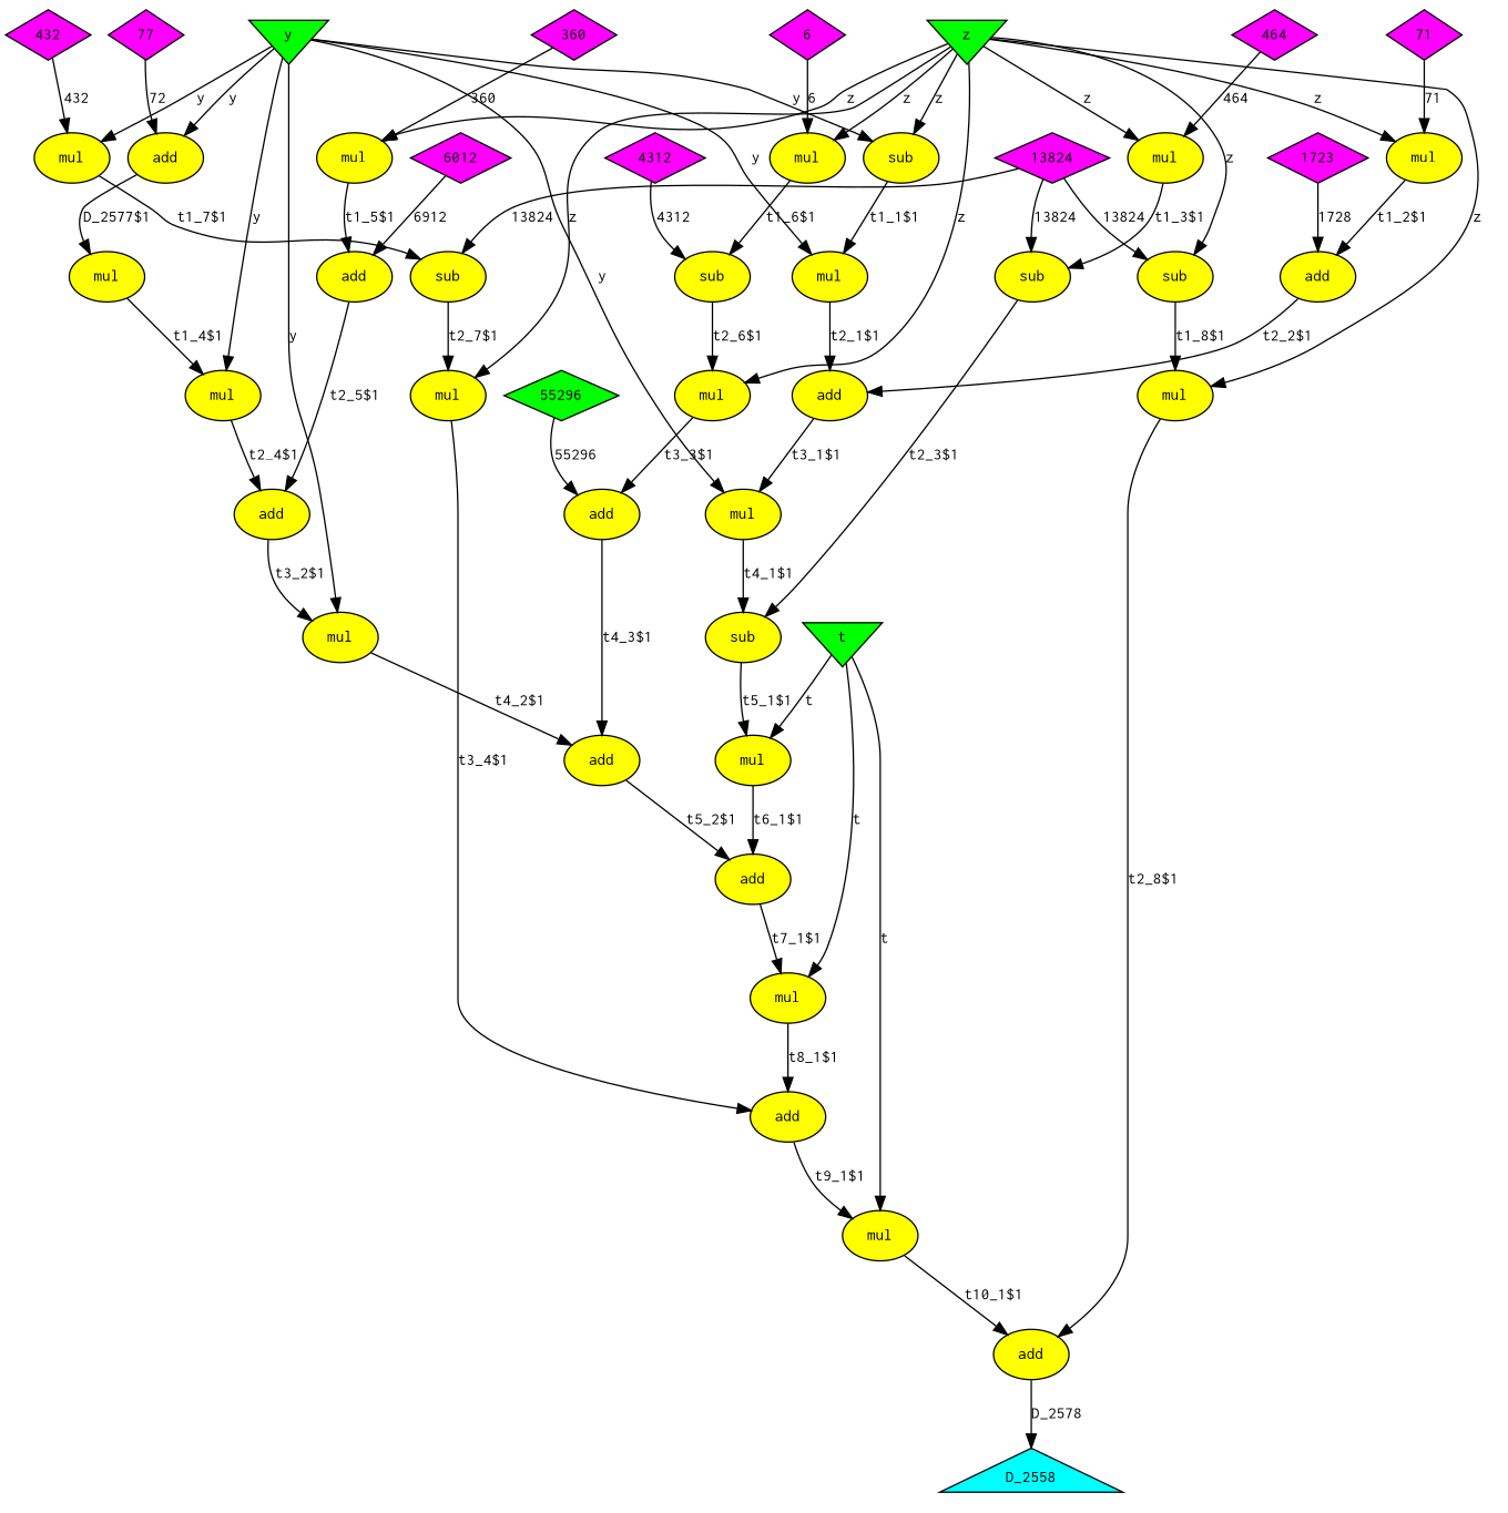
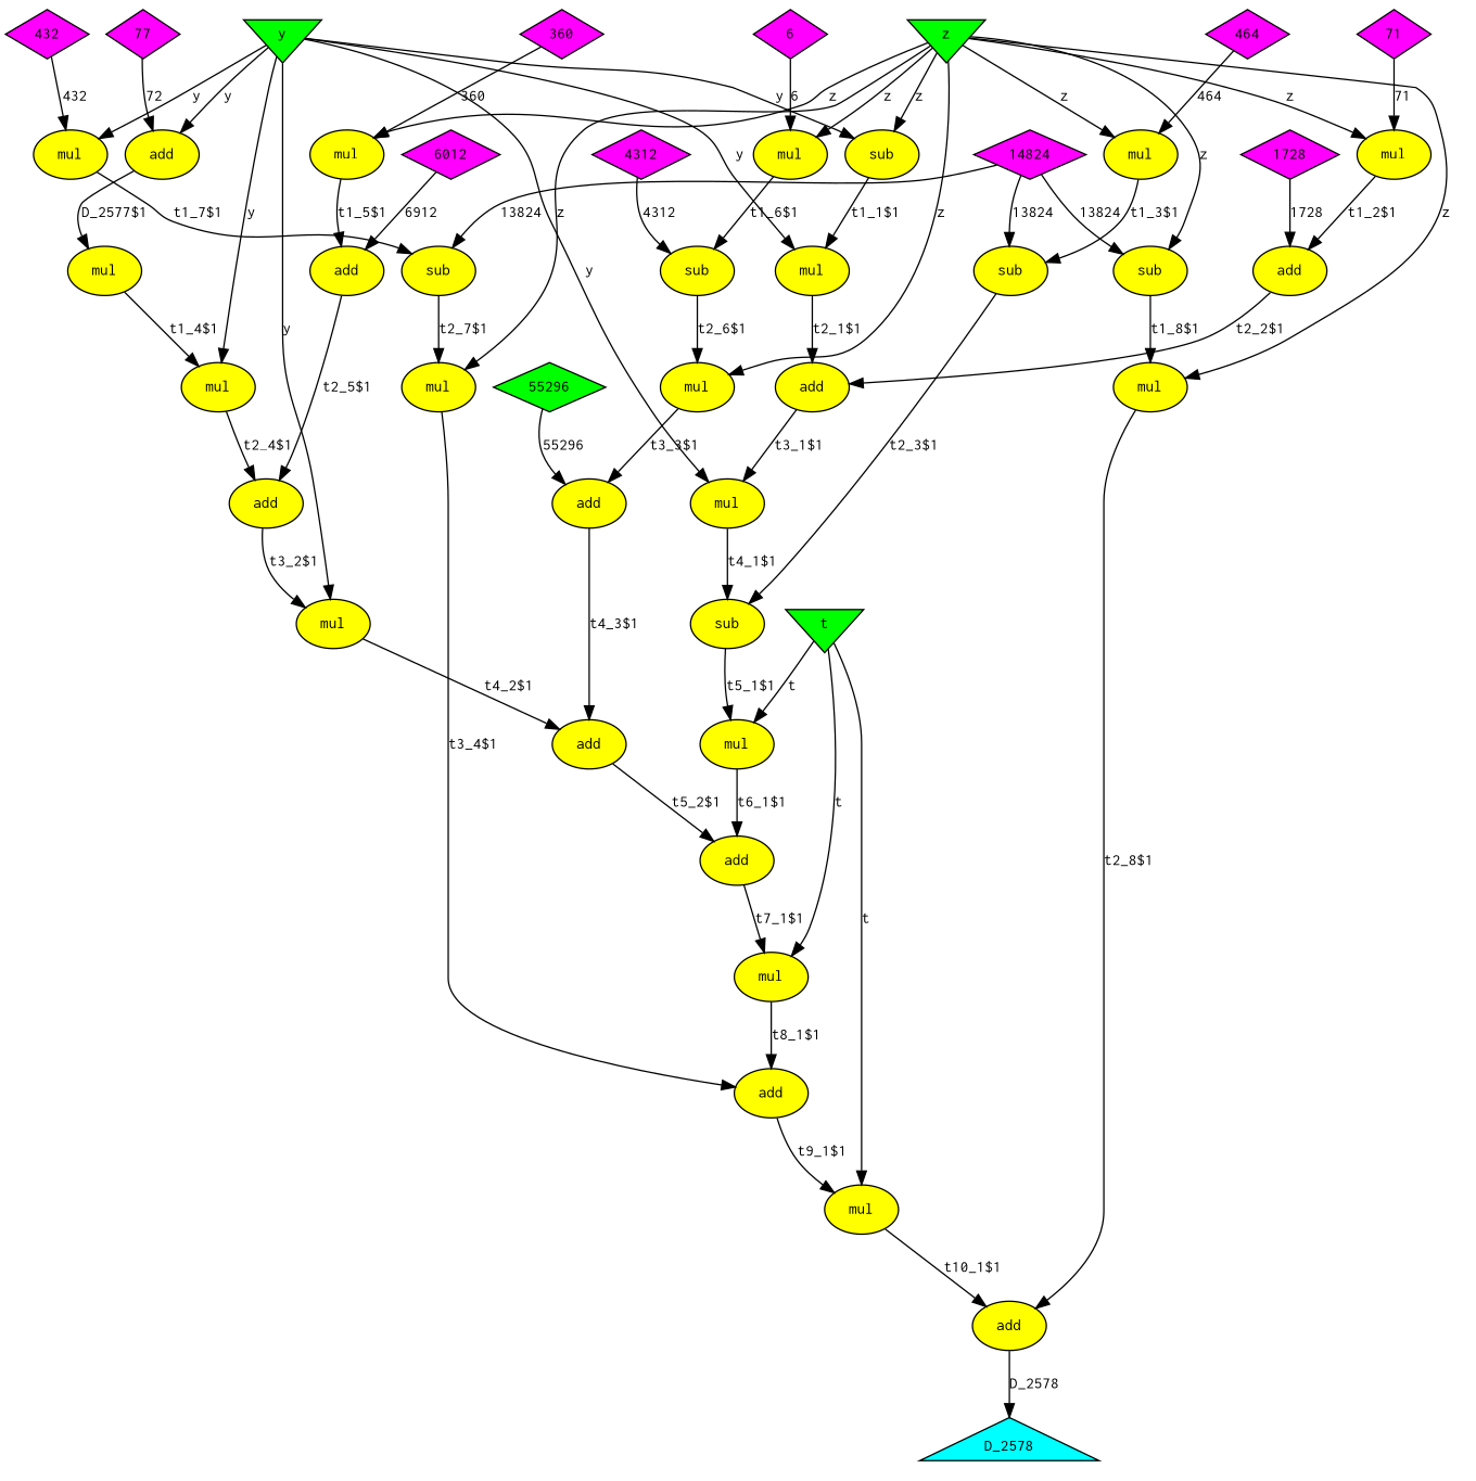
  digraph {
    nodesep=0.175
    rankdir=TB
    node [argix=-1 dataspec=na fillcolor=yellow fontname=Courier fontsize=12 ntype=operation shape=ellipse style=filled]
    edge [argix=-1 dataspec=s32 etype=D fontname=Courier fontsize=12 order=1 vtype=localvar]
-   n1 [argix=0 dataspec=s32 fillcolor=cyan label=D_2558 ntype=outvar shape=triangle]
+   n1 [argix=0 dataspec=s32 fillcolor=cyan label=D_2578 ntype=outvar shape=triangle]
    n2 [label=add]
    n3 [label=add]
    n4 [label=mul]
    n5 [label=add]
    n6 [label=add]
    n7 [label=mul]
    n8 [label=sub]
    n9 [label=add]
    n10 [label=add]
    n11 [label=add]
    n12 [label=mul]
    n13 [label=add]
    n14 [label=mul]
    n15 [label=add]
    n16 [label=add]
    n17 [label=mul]
    n18 [label=mul]
-   n19 [dataspec=s32 fillcolor=magenta label=13824 ntype=constant shape=diamond]
+   n19 [dataspec=s32 fillcolor=magenta label=14824 ntype=constant shape=diamond]
    n20 [label=sub]
    n21 [label=sub]
    n22 [label=sub]
    n23 [label=mul]
    n24 [label=mul]
-   n25 [dataspec=s32 fillcolor=magenta label=1723 ntype=constant shape=diamond]
+   n25 [dataspec=s32 fillcolor=magenta label=1728 ntype=constant shape=diamond]
    n26 [dataspec=s32 fillcolor=magenta label=360 ntype=constant shape=diamond]
    n27 [label=mul]
    n28 [dataspec=s32 fillcolor=magenta label=4312 ntype=constant shape=diamond]
    n29 [label=sub]
    n30 [label=mul]
    n31 [dataspec=s32 fillcolor=magenta label=432 ntype=constant shape=diamond]
    n32 [label=mul]
    n33 [dataspec=s32 fillcolor=magenta label=464 ntype=constant shape=diamond]
    n34 [label=mul]
    n35 [dataspec=s32 fillcolor=green label=55296 ntype=constant shape=diamond]
    n36 [dataspec=s32 fillcolor=magenta label=6 ntype=constant shape=diamond]
    n37 [label=mul]
    n38 [dataspec=s32 fillcolor=magenta label=6012 ntype=constant shape=diamond]
    n39 [dataspec=s32 fillcolor=magenta label=71 ntype=constant shape=diamond]
    n40 [label=mul]
    n41 [dataspec=s32 fillcolor=magenta label=77 ntype=constant shape=diamond]
    n42 [label=mul]
    n43 [label=mul]
    n44 [label=sub]
    n45 [argix=0 dataspec=s32 fillcolor=green label=t ntype=invar shape=invtriangle]
    n46 [argix=1 dataspec=s32 fillcolor=green label=y ntype=invar shape=invtriangle]
    n47 [argix=2 dataspec=s32 fillcolor=green label=z ntype=invar shape=invtriangle]
    n2 -> n3 [label="t2_2$1" order=2]
    n3 -> n4 [label="t3_1$1" order=2]
    n4 -> n8 [label="t4_1$1"]
    n5 -> n6 [label="t2_5$1" order=2]
    n6 -> n7 [label="t3_2$1" order=2]
    n7 -> n9 [label="t4_2$1"]
    n8 -> n42 [label="t5_1$1" order=2]
    n9 -> n11 [label="t5_2$1" order=2]
    n10 -> n9 [label="t4_3$1" order=2]
    n11 -> n12 [label="t7_1$1" order=2]
    n12 -> n13 [label="t8_1$1"]
    n13 -> n14 [label="t9_1$1" order=2]
    n14 -> n15 [label="t10_1$1"]
    n15 -> n1 [label=D_2578 vtype=outarg]
    n16 -> n17 [label="D_2577$1"]
    n17 -> n18 [label="t1_4$1" order=2]
    n18 -> n6 [label="t2_4$1"]
    n19 -> n20 [label=13824 order=2 vtype=globalvar]
    n19 -> n21 [label=13824 order=2 vtype=globalvar]
    n19 -> n22 [label=13824 order=2 vtype=globalvar]
    n20 -> n8 [label="t2_3$1" order=2]
    n21 -> n23 [label="t2_7$1" order=2]
    n22 -> n24 [label="t1_8$1" order=2]
    n23 -> n13 [label="t3_4$1" order=2]
    n24 -> n15 [label="t2_8$1" order=2]
    n25 -> n2 [label=1728 order=2 vtype=globalvar]
    n26 -> n27 [label=360 order=2 vtype=globalvar]
    n27 -> n5 [label="t1_5$1"]
    n28 -> n29 [label=4312 order=2 vtype=globalvar]
    n29 -> n30 [label="t2_6$1" order=2]
    n30 -> n10 [label="t3_3$1"]
    n31 -> n32 [label=432 order=2 vtype=globalvar]
    n32 -> n21 [label="t1_7$1"]
    n33 -> n34 [label=464 order=2 vtype=globalvar]
    n34 -> n20 [label="t1_3$1"]
    n35 -> n10 [label=55296 order=2 vtype=globalvar]
    n36 -> n37 [label=6 order=2 vtype=globalvar]
    n37 -> n29 [label="t1_6$1"]
    n38 -> n5 [label=6912 order=2 vtype=globalvar]
    n39 -> n40 [label=71 order=2 vtype=globalvar]
    n40 -> n2 [label="t1_2$1"]
    n41 -> n16 [label=72 order=2 vtype=globalvar]
    n42 -> n11 [label="t6_1$1"]
    n43 -> n3 [label="t2_1$1"]
    n44 -> n43 [label="t1_1$1" order=2]
    n45 -> n12 [label=t vtype=inarg]
    n45 -> n14 [label=t vtype=inarg]
    n45 -> n42 [label=t vtype=inarg]
    n46 -> n4 [label=y vtype=inarg]
    n46 -> n7 [label=y vtype=inarg]
    n46 -> n16 [label=y vtype=inarg]
    n46 -> n18 [label=y vtype=inarg]
    n46 -> n32 [label=y vtype=inarg]
    n46 -> n43 [label=y vtype=inarg]
    n46 -> n44 [label=y vtype=inarg]
    n47 -> n22 [label=z vtype=inarg]
    n47 -> n23 [label=z vtype=inarg]
    n47 -> n24 [label=z vtype=inarg]
    n47 -> n27 [label=z vtype=inarg]
    n47 -> n30 [label=z vtype=inarg]
    n47 -> n34 [label=z vtype=inarg]
    n47 -> n37 [label=z vtype=inarg]
    n47 -> n40 [label=z vtype=inarg]
    n47 -> n44 [label=z order=2 vtype=inarg]
  }
